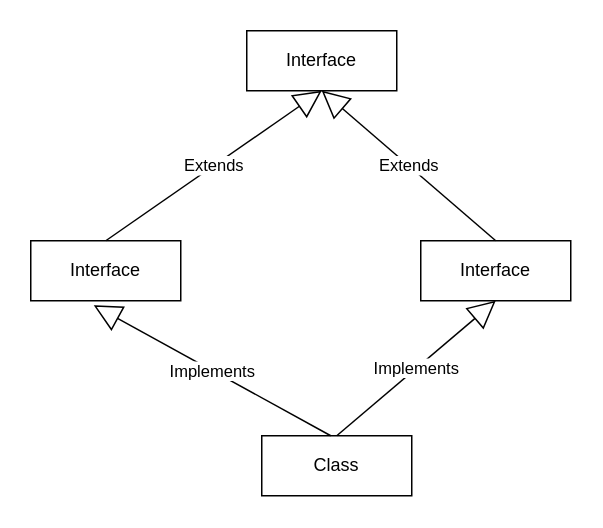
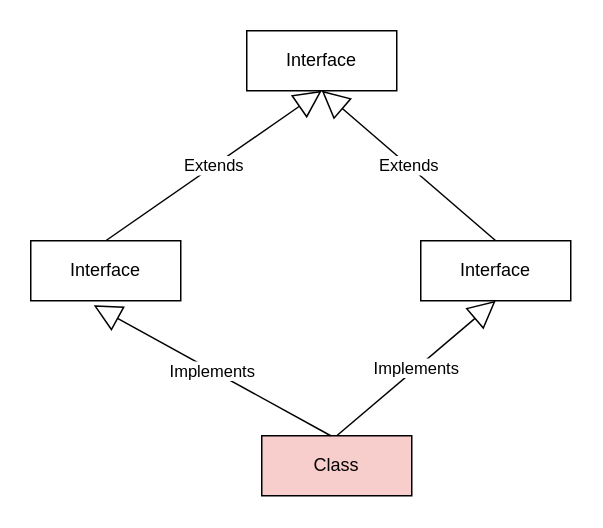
  <mxCell id="0" />
  <mxCell id="1" parent="0" />
  <mxCell id="2" value="Interface" style="whiteSpace=wrap;html=1;align=center;" parent="1" vertex="1"><mxGeometry x="20" y="160" width="100" height="40" as="geometry" /></mxCell>
  <mxCell id="3" value="Interface" style="whiteSpace=wrap;html=1;align=center;" parent="1" vertex="1"><mxGeometry x="280" y="160" width="100" height="40" as="geometry" /></mxCell>
- <mxCell id="4" value="Class" style="whiteSpace=wrap;html=1;align=center;" parent="1" vertex="1"><mxGeometry x="174" y="290" width="100" height="40" as="geometry" /></mxCell>
+ <mxCell id="4" value="Class" style="whiteSpace=wrap;html=1;align=center;fillColor=#f8cecc;" parent="1" vertex="1"><mxGeometry x="174" y="290" width="100" height="40" as="geometry" /></mxCell>
  <mxCell id="5" value="Implements" style="endArrow=block;endSize=16;endFill=0;html=1;entryX=0.5;entryY=1;entryDx=0;entryDy=0;exitX=0.5;exitY=0;exitDx=0;exitDy=0;" parent="1" source="4" target="3" edge="1"><mxGeometry width="160" relative="1" as="geometry"><mxPoint x="224" y="280" as="sourcePoint" /><mxPoint x="300" y="340" as="targetPoint" /></mxGeometry></mxCell>
  <mxCell id="6" value="Implements" style="endArrow=block;endSize=16;endFill=0;html=1;entryX=0.42;entryY=1.075;entryDx=0;entryDy=0;entryPerimeter=0;" parent="1" target="2" edge="1"><mxGeometry width="160" relative="1" as="geometry"><mxPoint x="220" y="290" as="sourcePoint" /><mxPoint x="234" y="210" as="targetPoint" /></mxGeometry></mxCell>
  <mxCell id="7" value="Interface" style="whiteSpace=wrap;html=1;align=center;" vertex="1" parent="1"><mxGeometry x="164" y="20" width="100" height="40" as="geometry" /></mxCell>
  <mxCell id="8" value="Extends" style="endArrow=block;endSize=16;endFill=0;html=1;entryX=0.5;entryY=1;entryDx=0;entryDy=0;exitX=0.5;exitY=0;exitDx=0;exitDy=0;" edge="1" parent="1" source="2" target="7"><mxGeometry width="160" relative="1" as="geometry"><mxPoint x="88" y="160" as="sourcePoint" /><mxPoint x="-70" y="73" as="targetPoint" /></mxGeometry></mxCell>
  <mxCell id="9" value="Extends" style="endArrow=block;endSize=16;endFill=0;html=1;entryX=0.5;entryY=1;entryDx=0;entryDy=0;exitX=0.5;exitY=0;exitDx=0;exitDy=0;" edge="1" parent="1" source="3" target="7"><mxGeometry width="160" relative="1" as="geometry"><mxPoint x="80" y="170" as="sourcePoint" /><mxPoint x="224" y="70" as="targetPoint" /></mxGeometry></mxCell>
